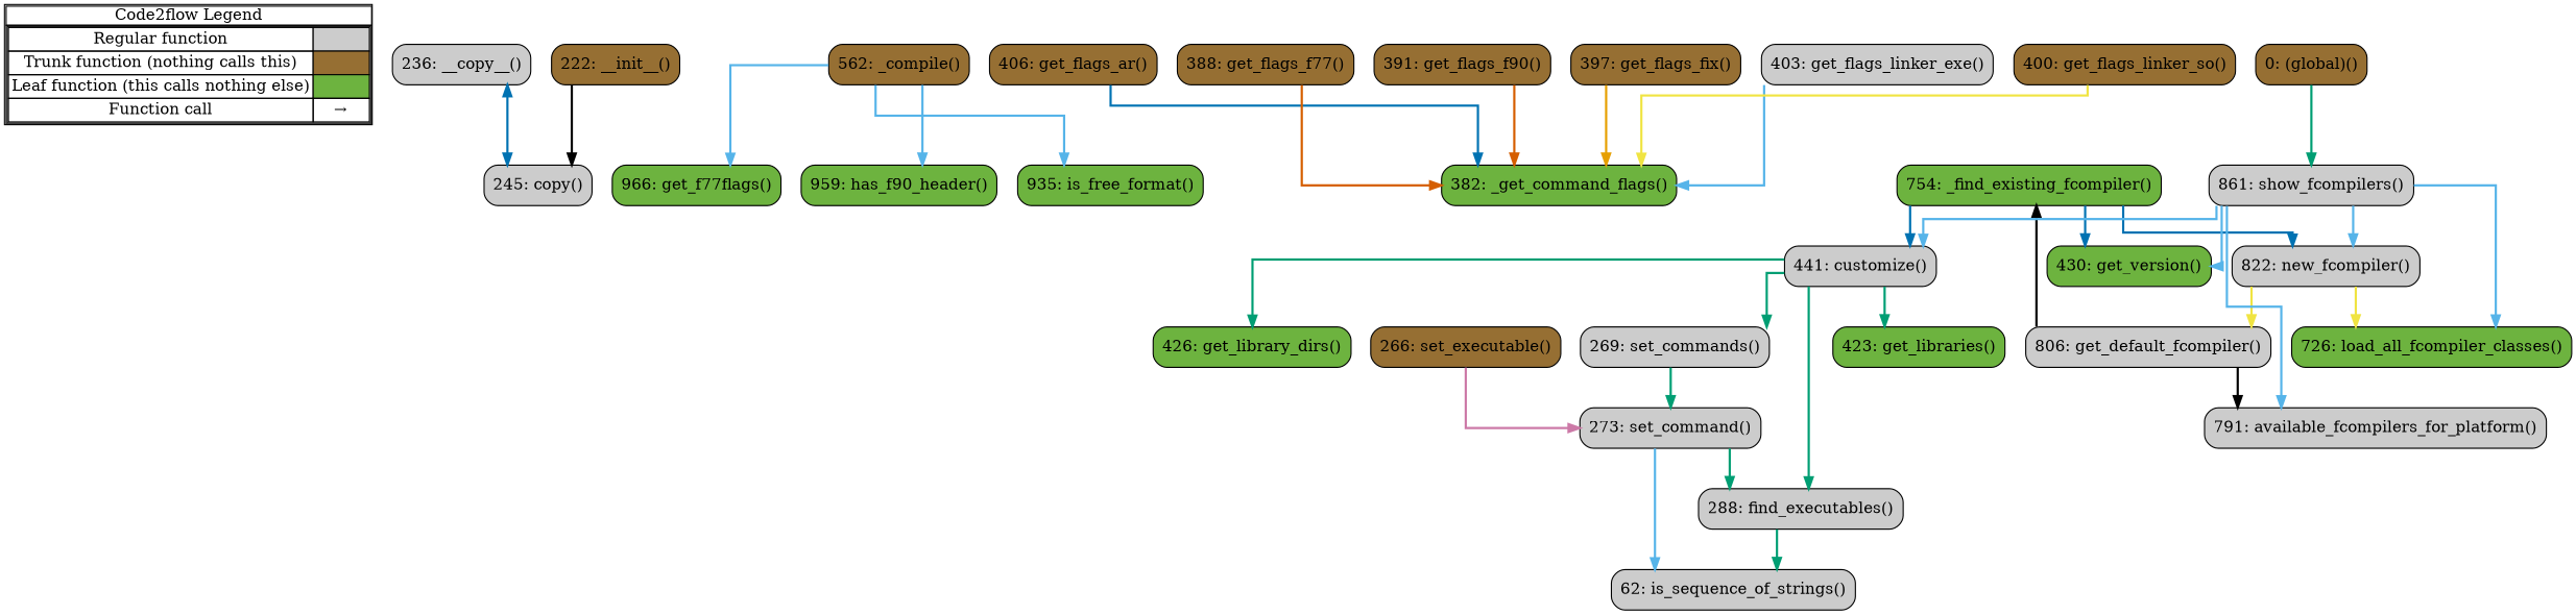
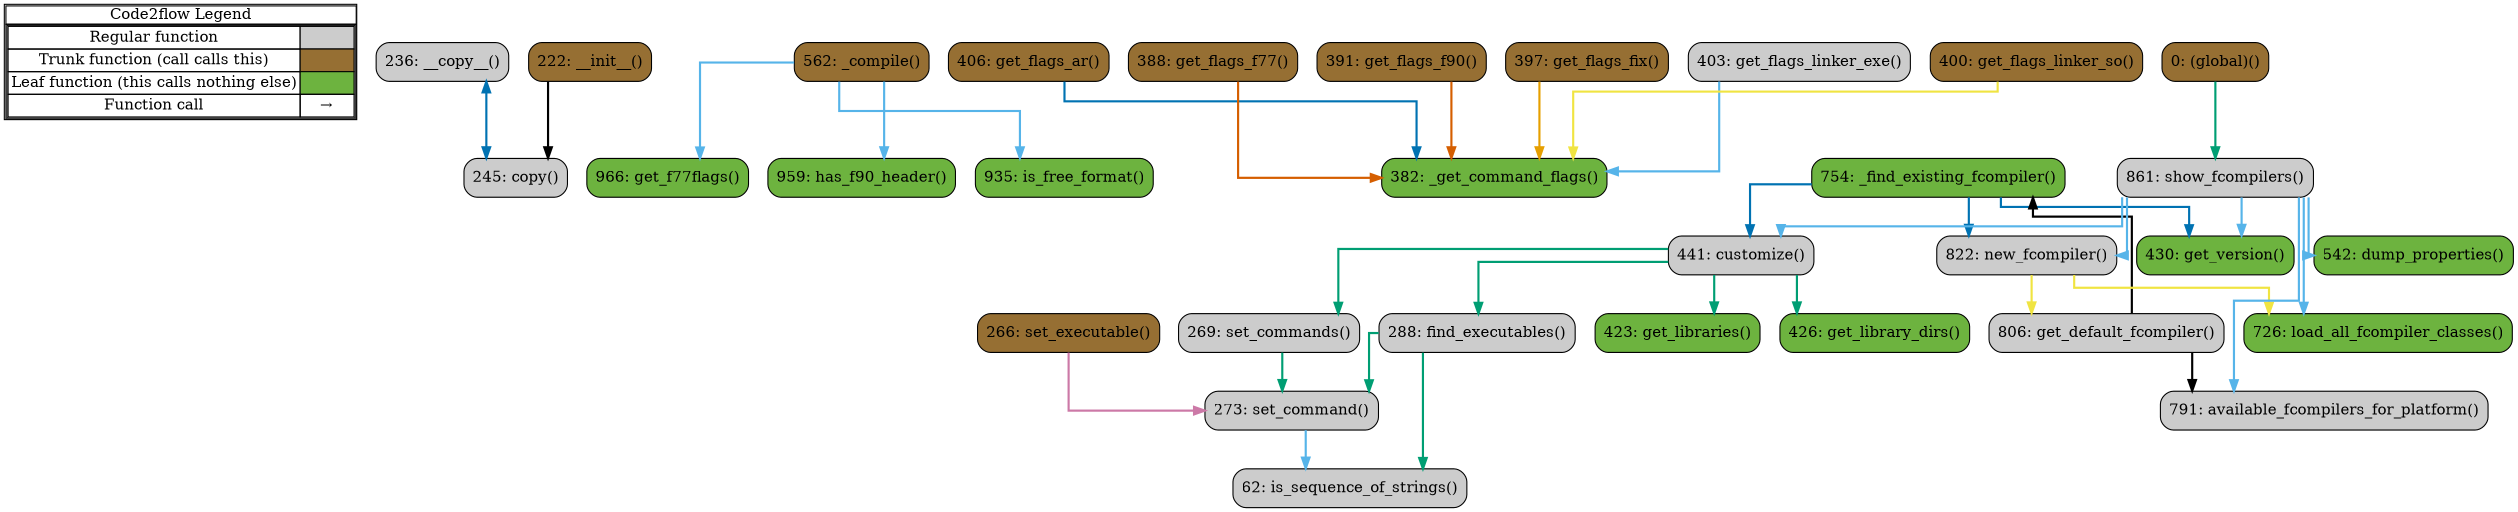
  digraph {
    concentrate=true
    rankdir=TB
    splines=ortho
    node [shape=rect fillcolor="#cccccc" style="rounded,filled"]
    edge [color="#009E73" penwidth=2]
-   n1 [label=<         <table cellspacing="0" cellpadding="0" border="1"><tr><td>Code2flow Legend</td></tr><tr><td>         <table cellspacing="0">         <tr><td>Regular function</td><td width="50px" bgcolor='#cccccc'></td></tr>         <tr><td>Trunk function (nothing calls this)</td><td bgcolor='#966F33'></td></tr>         <tr><td>Leaf function (this calls nothing else)</td><td bgcolor='#6db33f'></td></tr>         <tr><td>Function call</td><td><font color='black'>&#8594;</font></td></tr>         </table></td></tr></table>         > margin=0 shape=none fillcolor="" style=""]
+   n1 [label=<         <table cellspacing="0" cellpadding="0" border="1"><tr><td>Code2flow Legend</td></tr><tr><td>         <table cellspacing="0">         <tr><td>Regular function</td><td width="50px" bgcolor='#cccccc'></td></tr>         <tr><td>Trunk function (call calls this)</td><td bgcolor='#966F33'></td></tr>         <tr><td>Leaf function (this calls nothing else)</td><td bgcolor='#6db33f'></td></tr>         <tr><td>Function call</td><td><font color='black'>&#8594;</font></td></tr>         </table></td></tr></table>         > margin=0 shape=none fillcolor="" style=""]
    n2 [label="236: __copy__()"]
    n3 [fillcolor="#966F33" label="222: __init__()"]
    n4 [fillcolor="#966F33" label="562: _compile()"]
    n5 [fillcolor="#6db33f" label="382: _get_command_flags()"]
    n6 [label="245: copy()"]
    n7 [label="441: customize()"]
+   n8 [fillcolor="#6db33f" label="542: dump_properties()"]
    n9 [label="288: find_executables()"]
    n10 [fillcolor="#966F33" label="406: get_flags_ar()"]
    n11 [fillcolor="#966F33" label="388: get_flags_f77()"]
    n12 [fillcolor="#966F33" label="391: get_flags_f90()"]
    n13 [fillcolor="#966F33" label="397: get_flags_fix()"]
    n14 [label="403: get_flags_linker_exe()"]
    n15 [fillcolor="#966F33" label="400: get_flags_linker_so()"]
    n16 [fillcolor="#6db33f" label="423: get_libraries()"]
    n17 [fillcolor="#6db33f" label="426: get_library_dirs()"]
    n18 [fillcolor="#6db33f" label="430: get_version()"]
    n19 [label="273: set_command()"]
    n20 [label="269: set_commands()"]
    n21 [fillcolor="#966F33" label="266: set_executable()"]
    n22 [fillcolor="#966F33" label="0: (global)()"]
    n23 [fillcolor="#6db33f" label="754: _find_existing_fcompiler()"]
    n24 [label="791: available_fcompilers_for_platform()"]
    n25 [label="806: get_default_fcompiler()"]
    n26 [fillcolor="#6db33f" label="966: get_f77flags()"]
    n27 [fillcolor="#6db33f" label="959: has_f90_header()"]
    n28 [fillcolor="#6db33f" label="935: is_free_format()"]
    n29 [label="62: is_sequence_of_strings()"]
    n30 [fillcolor="#6db33f" label="726: load_all_fcompiler_classes()"]
    n31 [label="822: new_fcompiler()"]
    n32 [label="861: show_fcompilers()"]
    subgraph sub_1 {
      label=legend
      rank=min
      n1
    }
    subgraph sub_2 {
      label="File: numpy.distutils.fcompiler.__init__"
      style=dotted
      n22
      n23
      n24
      n25
      n26
      n27
      n28
      n29
      n30
      n31
      n32
      subgraph sub_3 {
        label="Class: FCompiler"
        style=dotted
        n2
        n3
        n4
        n5
        n6
        n7
+       n8
        n9
        n10
        n11
        n12
        n13
        n14
        n15
        n16
        n17
        n18
        n19
        n20
        n21
      }
    }
    n2 -> n6 [color="#0072B2"]
    n3 -> n6 [color="#000000"]
    n4 -> n26 [color="#56B4E9"]
    n4 -> n27 [color="#56B4E9"]
    n4 -> n28 [color="#56B4E9"]
    n6 -> n2 [color="#E69F00"]
    n7 -> n9
    n7 -> n16
    n7 -> n17
    n7 -> n20
    n7 -> n20
    n7 -> n20
    n7 -> n20
    n7 -> n20
    n7 -> n20
-   n19 -> n9
+   n9 -> n19
    n9 -> n29
    n10 -> n5 [color="#0072B2"]
    n11 -> n5 [color="#D55E00"]
    n12 -> n5 [color="#D55E00"]
    n13 -> n5 [color="#E69F00"]
    n14 -> n5 [color="#56B4E9"]
    n15 -> n5 [color="#F0E442"]
    n19 -> n29 [color="#56B4E9"]
    n20 -> n19
    n21 -> n19 [color="#CC79A7"]
    n22 -> n32
    n23 -> n7 [color="#0072B2"]
    n23 -> n7 [color="#0072B2"]
    n23 -> n18 [color="#0072B2"]
    n23 -> n18 [color="#0072B2"]
    n23 -> n31 [color="#0072B2"]
    n23 -> n31 [color="#0072B2"]
    n25 -> n23 [color="#000000"]
    n25 -> n24 [color="#000000"]
    n31 -> n25 [color="#F0E442"]
    n31 -> n30 [color="#F0E442"]
    n32 -> n7 [color="#56B4E9"]
+   n32 -> n8 [color="#56B4E9"]
    n32 -> n18 [color="#56B4E9"]
    n32 -> n24 [color="#56B4E9"]
    n32 -> n30 [color="#56B4E9"]
    n32 -> n31 [color="#56B4E9"]
  }
